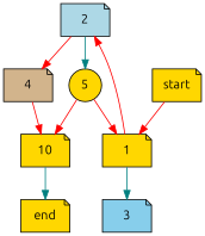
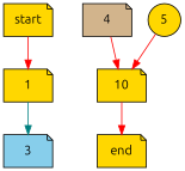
  digraph {
    fontname=Ubuntu
    node [fillcolor=gold fontname=Ubuntu shape=note style=filled]
    edge [color=red fontname=Ubuntu]
-   2 [fillcolor=lightblue]
    1
    3 [fillcolor=skyblue]
    4 [fillcolor=tan]
    5 [shape=circle]
    10
    end
    start
-   2 -> 4
-   2 -> 5 [color=teal]
-   1 -> 2
    1 -> 3 [color=teal]
    4 -> 10
-   5 -> 1
    5 -> 10
-   10 -> end [color=teal]
+   10 -> end
    start -> 1
  }
